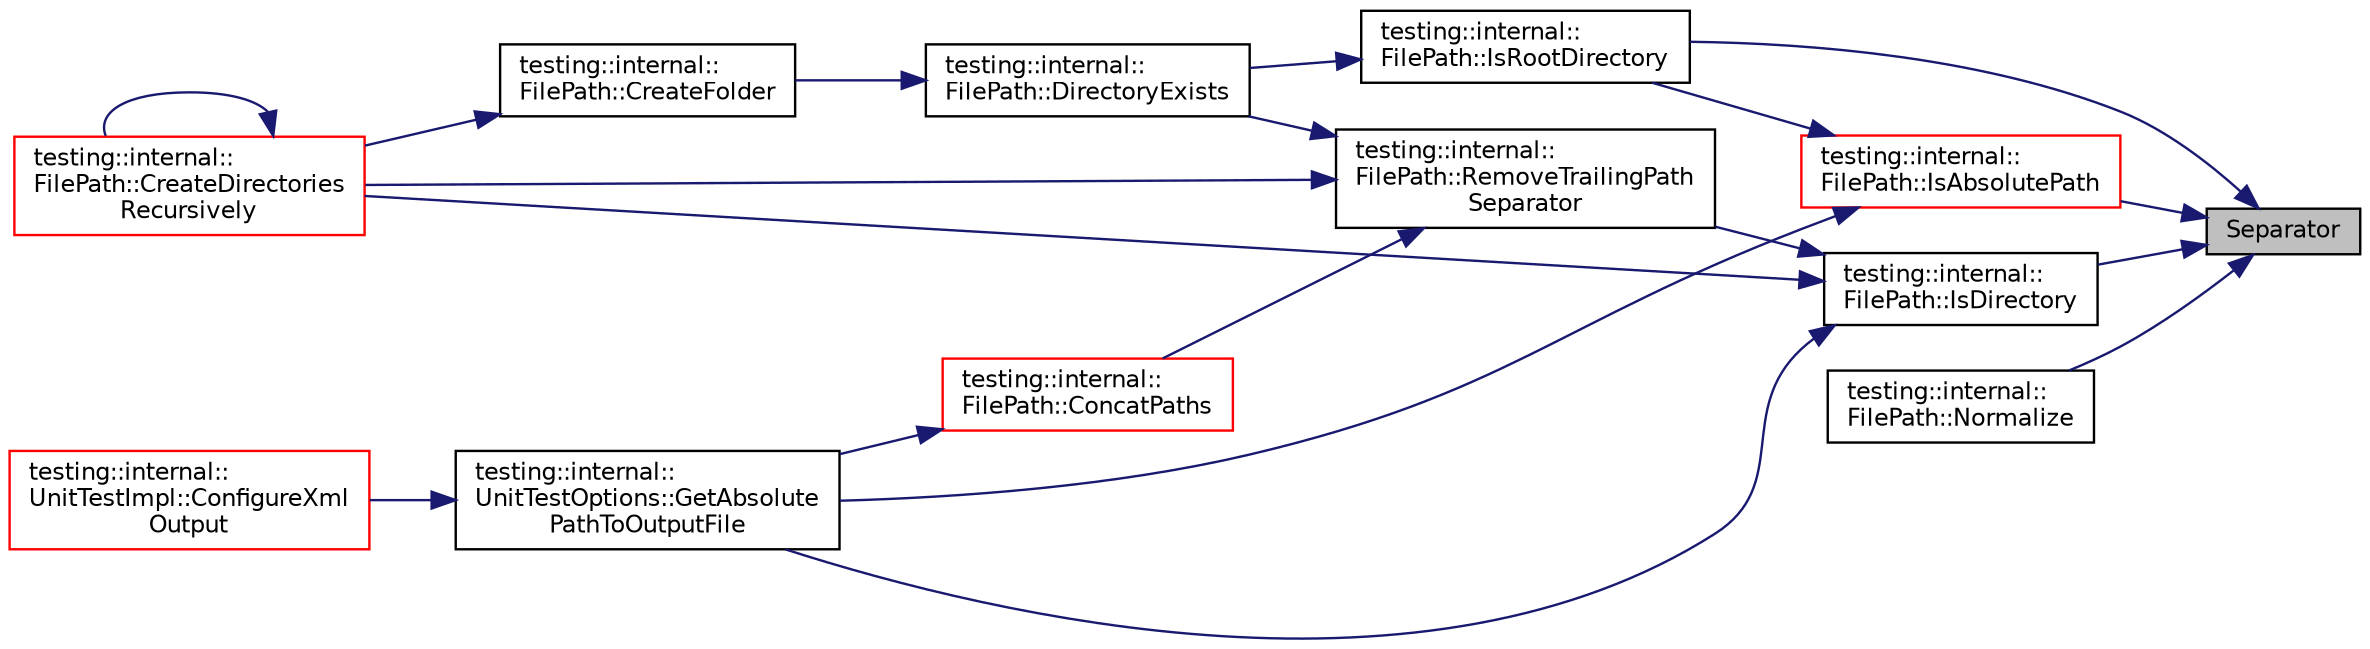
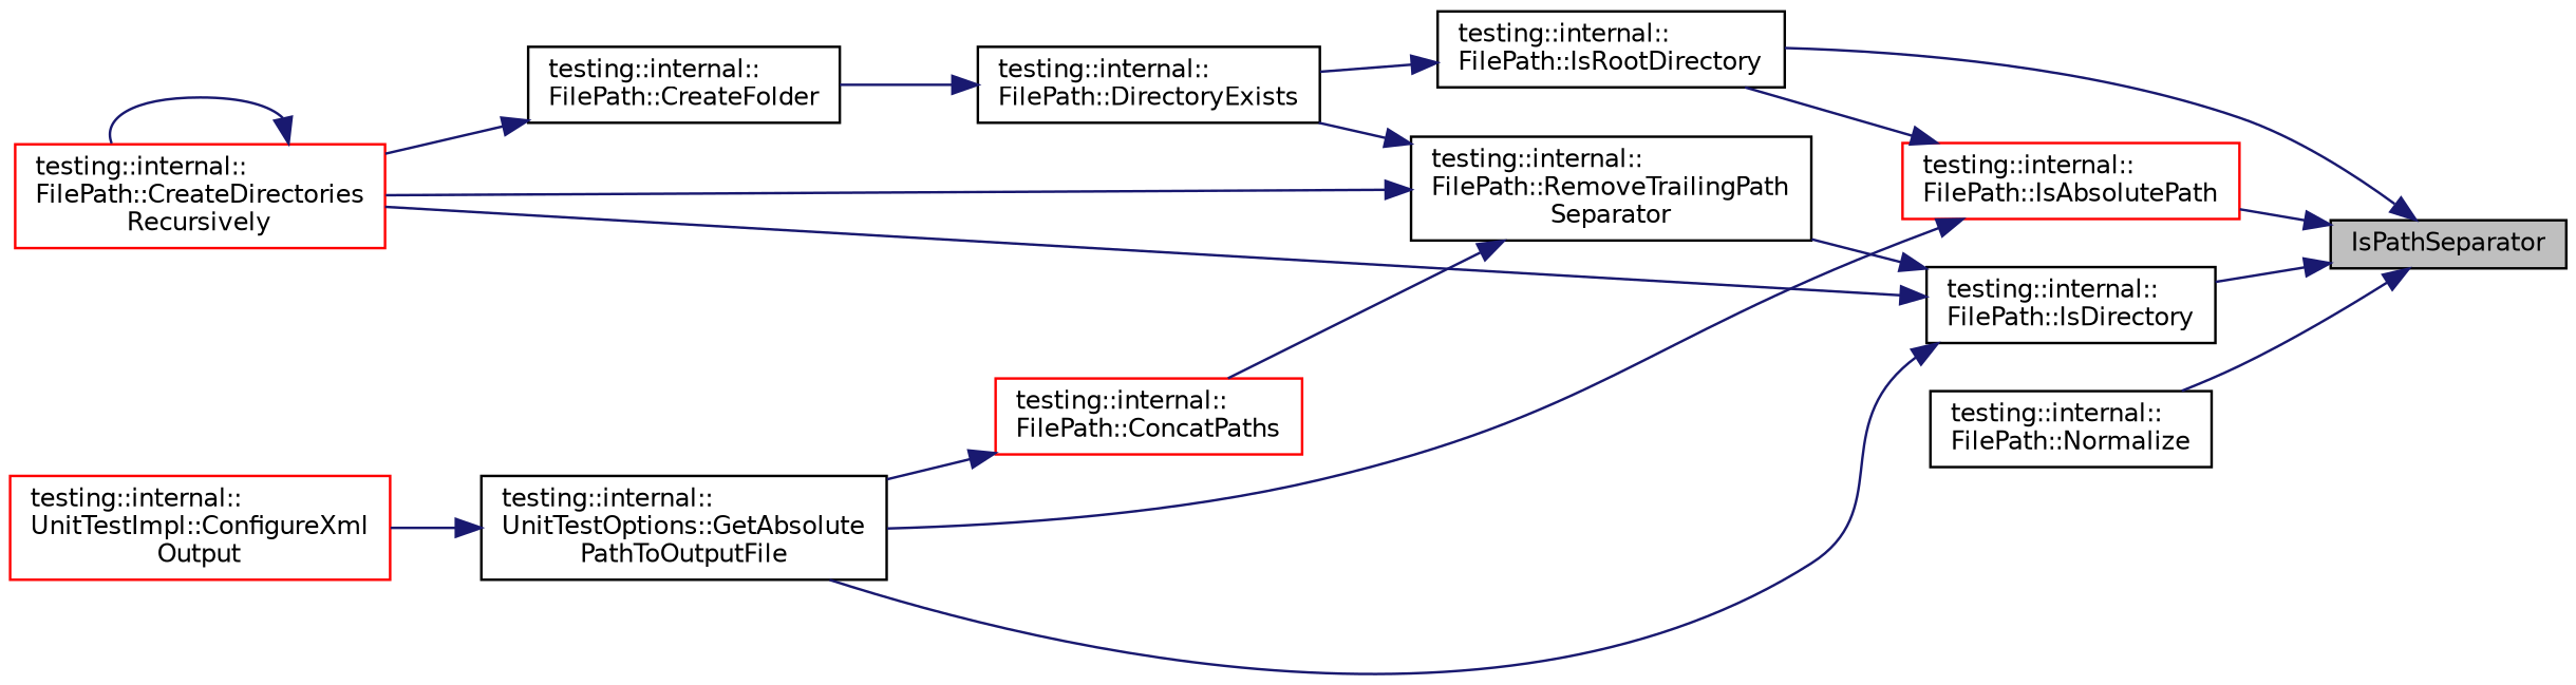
  digraph {
    rankdir=RL
    node [color=black fontname=Helvetica fontsize=10 shape=record]
    edge [color=midnightblue dir=back fontname=Helvetica fontsize=10 labelfontname=Helvetica labelfontsize=10 style=solid]
-   n1 [fillcolor=grey75 fontcolor=black height=0.2 label=Separator style=filled width=0.4]
+   n1 [fillcolor=grey75 fontcolor=black height=0.2 label=IsPathSeparator style=filled width=0.4]
    n2 [color=red height=0.2 label="testing::internal::\lFilePath::IsAbsolutePath" width=0.4]
    n3 [height=0.2 label="testing::internal::\lFilePath::IsRootDirectory" width=0.4]
    n4 [height=0.2 label="testing::internal::\lFilePath::IsDirectory" width=0.4]
    n5 [height=0.2 label="testing::internal::\lFilePath::Normalize" width=0.4]
    n6 [height=0.2 label="testing::internal::\lUnitTestOptions::GetAbsolute\lPathToOutputFile" width=0.4]
    n7 [height=0.2 label="testing::internal::\lFilePath::DirectoryExists" width=0.4]
    n8 [color=red height=0.2 label="testing::internal::\lFilePath::CreateDirectories\lRecursively" width=0.4]
    n9 [height=0.2 label="testing::internal::\lFilePath::RemoveTrailingPath\lSeparator" width=0.4]
    n10 [color=red height=0.2 label="testing::internal::\lUnitTestImpl::ConfigureXml\lOutput" width=0.4]
    n11 [height=0.2 label="testing::internal::\lFilePath::CreateFolder" width=0.4]
    n12 [color=red height=0.2 label="testing::internal::\lFilePath::ConcatPaths" width=0.4]
    n1 -> n2
    n1 -> n3
    n1 -> n4
    n1 -> n5
    n2 -> n3
    n2 -> n6
    n3 -> n7
    n4 -> n6
    n4 -> n8
    n4 -> n9
    n6 -> n10
    n7 -> n11
    n8 -> n8
    n9 -> n7
    n9 -> n8
    n9 -> n12
    n11 -> n8
    n12 -> n6
  }
